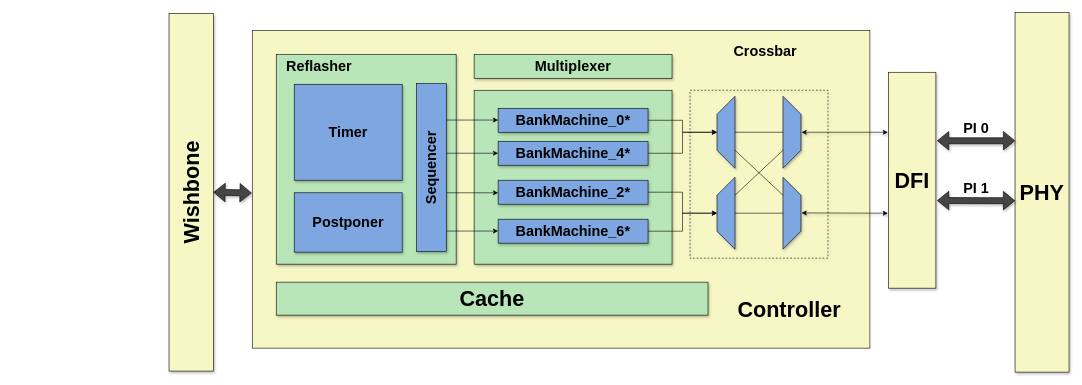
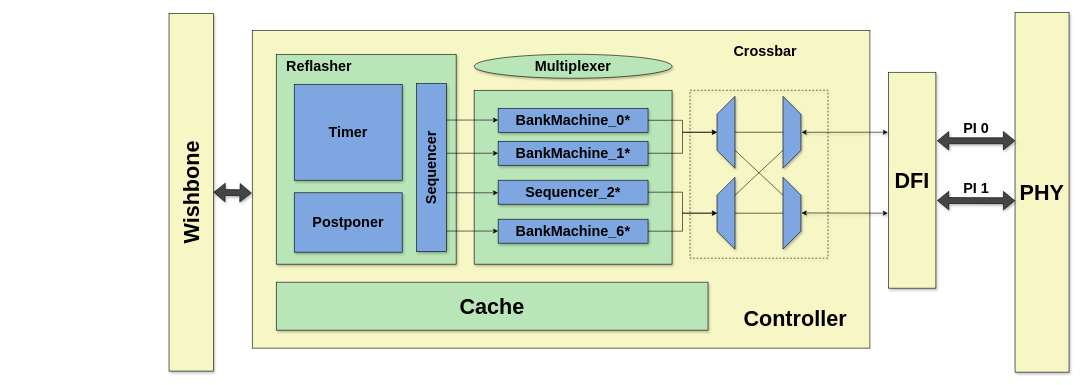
  <mxCell id="0" />
  <mxCell id="1" parent="0" />
  <mxCell id="2" value="" style="rounded=0;whiteSpace=wrap;html=1;fillColor=#F7F7C6;" parent="1" vertex="1"><mxGeometry x="420" y="50" width="1030" height="530" as="geometry" /></mxCell>
  <mxCell id="3" value="" style="rounded=0;whiteSpace=wrap;html=1;fillColor=none;dashed=1;shadow=1;" parent="1" vertex="1"><mxGeometry x="1150" y="150" width="230" height="280" as="geometry" /></mxCell>
  <mxCell id="4" value="" style="rounded=0;whiteSpace=wrap;html=1;fillColor=#B8E6B8;shadow=1;" parent="1" vertex="1"><mxGeometry x="790" y="150" width="330" height="290" as="geometry" /></mxCell>
  <mxCell id="5" style="edgeStyle=orthogonalEdgeStyle;rounded=0;orthogonalLoop=1;jettySize=auto;html=1;entryX=0.5;entryY=0;entryDx=0;entryDy=0;fillColor=#b6e3e7;" parent="1" source="43" target="8" edge="1"><mxGeometry relative="1" as="geometry" /></mxCell>
  <mxCell id="6" style="edgeStyle=orthogonalEdgeStyle;rounded=0;orthogonalLoop=1;jettySize=auto;html=1;fillColor=#b6e3e7;" parent="1" source="7" target="8" edge="1"><mxGeometry relative="1" as="geometry" /></mxCell>
  <mxCell id="7" value="&lt;span style=&quot;font-size: 24px; text-wrap: nowrap;&quot;&gt;&lt;b&gt;BankMachine_6*&lt;/b&gt;&lt;/span&gt;" style="rounded=0;whiteSpace=wrap;html=1;fillColor=#7EA6E0;shadow=1;" parent="1" vertex="1"><mxGeometry x="830" y="365" width="250" height="40" as="geometry" /></mxCell>
  <mxCell id="8" value="" style="shape=trapezoid;perimeter=trapezoidPerimeter;whiteSpace=wrap;html=1;fixedSize=1;rotation=-90;size=30;fillColor=#7EA6E0;shadow=1;" parent="1" vertex="1"><mxGeometry x="1150" y="340" width="120" height="30" as="geometry" /></mxCell>
  <mxCell id="9" value="" style="rounded=0;whiteSpace=wrap;html=1;fillColor=#B8E6B8;shadow=1;" parent="1" vertex="1"><mxGeometry x="460" y="90" width="300" height="350" as="geometry" /></mxCell>
  <mxCell id="10" value="&lt;b&gt;&lt;font style=&quot;font-size: 24px;&quot;&gt;Timer&lt;/font&gt;&lt;/b&gt;" style="rounded=0;whiteSpace=wrap;html=1;fillColor=#7EA6E0;shadow=1;" parent="1" vertex="1"><mxGeometry x="490" y="140" width="180" height="160" as="geometry" /></mxCell>
  <mxCell id="11" value="&lt;b&gt;&lt;font style=&quot;font-size: 24px;&quot;&gt;Sequencer&lt;/font&gt;&lt;/b&gt;" style="rounded=0;whiteSpace=wrap;html=1;rotation=-90;fillColor=#7EA6E0;shadow=1;" parent="1" vertex="1"><mxGeometry x="579.06" y="254.05" width="280" height="50.05" as="geometry" /></mxCell>
  <mxCell id="12" value="&lt;b&gt;&lt;font style=&quot;font-size: 24px;&quot;&gt;Postponer&lt;/font&gt;&lt;/b&gt;" style="rounded=0;whiteSpace=wrap;html=1;fillColor=#7EA6E0;shadow=1;" parent="1" vertex="1"><mxGeometry x="490" y="320.98" width="180" height="99.02" as="geometry" /></mxCell>
- <mxCell id="13" value="&lt;font style=&quot;font-size: 24px;&quot;&gt;&lt;b style=&quot;&quot;&gt;Multiplexer&lt;/b&gt;&lt;/font&gt;" style="rounded=0;whiteSpace=wrap;html=1;fillColor=#B8E6B8;shadow=1;" parent="1" vertex="1"><mxGeometry x="790" y="90" width="330" height="40" as="geometry" /></mxCell>
- <mxCell id="14" value="&lt;b style=&quot;&quot;&gt;&lt;font style=&quot;font-size: 36px;&quot;&gt;Controller&lt;/font&gt;&lt;/b&gt;" style="text;html=1;align=center;verticalAlign=middle;resizable=0;points=[];autosize=1;strokeColor=none;fillColor=none;shadow=1;" parent="1" vertex="1"><mxGeometry x="1215" y="485" width="200" height="60" as="geometry" /></mxCell>
- <mxCell id="15" value="&lt;font style=&quot;font-size: 36px;&quot;&gt;&lt;b style=&quot;&quot;&gt;Cache&lt;/b&gt;&lt;/font&gt;" style="rounded=0;whiteSpace=wrap;html=1;fillColor=#B8E6B8;shadow=1;" parent="1" vertex="1"><mxGeometry x="460" y="470" width="720" height="55" as="geometry" /></mxCell>
+ <mxCell id="13" value="&lt;font style=&quot;font-size: 24px;&quot;&gt;&lt;b style=&quot;&quot;&gt;Multiplexer&lt;/b&gt;&lt;/font&gt;" style="ellipse;whiteSpace=wrap;html=1;fillColor=#B8E6B8;shadow=1;" parent="1" vertex="1"><mxGeometry x="790" y="90" width="330" height="40" as="geometry" /></mxCell>
+ <mxCell id="14" value="&lt;b style=&quot;&quot;&gt;&lt;font style=&quot;font-size: 36px;&quot;&gt;Controller&lt;/font&gt;&lt;/b&gt;" style="text;html=1;align=center;verticalAlign=middle;resizable=0;points=[];autosize=1;strokeColor=none;fillColor=none;shadow=1;" parent="1" vertex="1"><mxGeometry x="1225" y="500" width="200" height="60" as="geometry" /></mxCell>
+ <mxCell id="15" value="&lt;font style=&quot;font-size: 36px;&quot;&gt;&lt;b style=&quot;&quot;&gt;Cache&lt;/b&gt;&lt;/font&gt;" style="rounded=0;whiteSpace=wrap;html=1;fillColor=#B8E6B8;shadow=1;" parent="1" vertex="1"><mxGeometry x="460" y="470" width="720" height="80" as="geometry" /></mxCell>
  <mxCell id="16" value="" style="endArrow=classic;startArrow=classic;html=1;rounded=0;shadow=1;" parent="1" edge="1"><mxGeometry width="50" height="50" relative="1" as="geometry"><mxPoint x="1336" y="354.58" as="sourcePoint" /><mxPoint x="1480" y="355" as="targetPoint" /></mxGeometry></mxCell>
  <mxCell id="17" value="&lt;font style=&quot;font-size: 36px;&quot;&gt;&lt;b style=&quot;&quot;&gt;PHY&lt;/b&gt;&lt;/font&gt;" style="rounded=0;whiteSpace=wrap;html=1;shadow=1;fillColor=#F7F7C6;" parent="1" vertex="1"><mxGeometry x="1692" y="20" width="90" height="600" as="geometry" /></mxCell>
  <mxCell id="18" value="&lt;font style=&quot;font-size: 36px;&quot;&gt;&lt;b style=&quot;&quot;&gt;DFI&lt;/b&gt;&lt;/font&gt;" style="rounded=0;whiteSpace=wrap;html=1;fillColor=#F7F7C6;shadow=1;" parent="1" vertex="1"><mxGeometry x="1481" y="120" width="79" height="360" as="geometry" /></mxCell>
  <mxCell id="19" value="" style="shape=flexArrow;endArrow=classic;startArrow=classic;html=1;rounded=0;fillColor=#454545;shadow=1;" parent="1" edge="1"><mxGeometry width="100" height="100" relative="1" as="geometry"><mxPoint x="1562" y="333.82" as="sourcePoint" /><mxPoint x="1692" y="334.17" as="targetPoint" /></mxGeometry></mxCell>
  <mxCell id="20" value="&lt;font style=&quot;font-size: 24px;&quot;&gt;&lt;b style=&quot;&quot;&gt;Crossbar&lt;/b&gt;&lt;/font&gt;" style="text;html=1;align=center;verticalAlign=middle;resizable=0;points=[];autosize=1;strokeColor=none;fillColor=none;shadow=1;" parent="1" vertex="1"><mxGeometry x="1210" y="65" width="130" height="40" as="geometry" /></mxCell>
  <mxCell id="21" value="" style="shape=flexArrow;endArrow=classic;startArrow=classic;html=1;rounded=0;fillColor=#454545;shadow=1;" parent="1" edge="1"><mxGeometry width="100" height="100" relative="1" as="geometry"><mxPoint x="1562" y="234.17" as="sourcePoint" /><mxPoint x="1692" y="234.17" as="targetPoint" /></mxGeometry></mxCell>
  <mxCell id="22" value="&lt;font style=&quot;font-size: 24px;&quot;&gt;&lt;b&gt;PI 0&lt;/b&gt;&lt;/font&gt;" style="text;html=1;align=center;verticalAlign=middle;resizable=0;points=[];autosize=1;strokeColor=none;fillColor=none;shadow=1;" parent="1" vertex="1"><mxGeometry x="1592" y="194.17" width="70" height="40" as="geometry" /></mxCell>
  <mxCell id="23" value="&lt;font style=&quot;font-size: 24px;&quot;&gt;&lt;b&gt;PI 1&lt;/b&gt;&lt;/font&gt;" style="text;html=1;align=center;verticalAlign=middle;resizable=0;points=[];autosize=1;strokeColor=none;fillColor=none;shadow=1;" parent="1" vertex="1"><mxGeometry x="1592" y="294.17" width="70" height="40" as="geometry" /></mxCell>
  <mxCell id="24" value="" style="shape=flexArrow;endArrow=classic;startArrow=classic;html=1;rounded=0;fillColor=#454545;shadow=1;exitX=0.5;exitY=1;exitDx=0;exitDy=0;entryX=-0.001;entryY=0.512;entryDx=0;entryDy=0;entryPerimeter=0;" parent="1" source="25" target="2" edge="1"><mxGeometry width="100" height="100" relative="1" as="geometry"><mxPoint x="406" y="356.93" as="sourcePoint" /><mxPoint x="466" y="506.93" as="targetPoint" /></mxGeometry></mxCell>
  <mxCell id="25" value="&lt;font style=&quot;font-size: 36px;&quot;&gt;&lt;b style=&quot;&quot;&gt;Wishbone&lt;/b&gt;&lt;/font&gt;" style="rounded=0;whiteSpace=wrap;html=1;shadow=1;rotation=-90;fillColor=#F7F7C6;" parent="1" vertex="1"><mxGeometry x="20" y="282.97" width="596.49" height="74.05" as="geometry" /></mxCell>
  <mxCell id="26" style="edgeStyle=orthogonalEdgeStyle;rounded=0;orthogonalLoop=1;jettySize=auto;html=1;entryX=0.5;entryY=0;entryDx=0;entryDy=0;fillColor=#b6e3e7;" parent="1" source="27" target="30" edge="1"><mxGeometry relative="1" as="geometry" /></mxCell>
- <mxCell id="27" value="&lt;span style=&quot;font-size: 24px; text-wrap: nowrap;&quot;&gt;&lt;b&gt;BankMachine_4*&lt;/b&gt;&lt;/span&gt;" style="rounded=0;whiteSpace=wrap;html=1;fillColor=#7EA6E0;shadow=1;" parent="1" vertex="1"><mxGeometry x="830" y="235.05" width="250" height="40" as="geometry" /></mxCell>
+ <mxCell id="27" value="&lt;span style=&quot;font-size: 24px; text-wrap: nowrap;&quot;&gt;&lt;b&gt;BankMachine_1*&lt;/b&gt;&lt;/span&gt;" style="rounded=0;whiteSpace=wrap;html=1;fillColor=#7EA6E0;shadow=1;" parent="1" vertex="1"><mxGeometry x="830" y="235.05" width="250" height="40" as="geometry" /></mxCell>
  <mxCell id="28" style="edgeStyle=orthogonalEdgeStyle;rounded=0;orthogonalLoop=1;jettySize=auto;html=1;exitX=1;exitY=0.5;exitDx=0;exitDy=0;entryX=0.5;entryY=0;entryDx=0;entryDy=0;fillColor=#b6e3e7;" parent="1" source="29" target="30" edge="1"><mxGeometry relative="1" as="geometry" /></mxCell>
  <mxCell id="29" value="&lt;span style=&quot;font-size: 24px; text-wrap: nowrap;&quot;&gt;&lt;b&gt;BankMachine_0*&lt;/b&gt;&lt;/span&gt;" style="rounded=0;whiteSpace=wrap;html=1;fillColor=#7EA6E0;shadow=1;" parent="1" vertex="1"><mxGeometry x="830" y="180.05" width="250" height="40" as="geometry" /></mxCell>
  <mxCell id="30" value="" style="shape=trapezoid;perimeter=trapezoidPerimeter;whiteSpace=wrap;html=1;fixedSize=1;rotation=-90;size=30;fillColor=#7EA6E0;shadow=1;" parent="1" vertex="1"><mxGeometry x="1150" y="205.05" width="120" height="30" as="geometry" /></mxCell>
  <mxCell id="31" value="" style="shape=trapezoid;perimeter=trapezoidPerimeter;whiteSpace=wrap;html=1;fixedSize=1;rotation=90;size=30;fillColor=#7EA6E0;shadow=1;" parent="1" vertex="1"><mxGeometry x="1260" y="205.05" width="120" height="30" as="geometry" /></mxCell>
  <mxCell id="32" value="" style="shape=trapezoid;perimeter=trapezoidPerimeter;whiteSpace=wrap;html=1;fixedSize=1;rotation=90;size=30;fillColor=#7EA6E0;shadow=1;" parent="1" vertex="1"><mxGeometry x="1260" y="340" width="120" height="30" as="geometry" /></mxCell>
  <mxCell id="33" value="" style="endArrow=none;html=1;rounded=0;entryX=0.25;entryY=1;entryDx=0;entryDy=0;exitX=0.25;exitY=1;exitDx=0;exitDy=0;fillColor=#b6e3e7;" parent="1" source="30" target="32" edge="1"><mxGeometry width="50" height="50" relative="1" as="geometry"><mxPoint x="1225" y="245" as="sourcePoint" /><mxPoint x="1275" y="195.05" as="targetPoint" /></mxGeometry></mxCell>
  <mxCell id="34" value="" style="endArrow=none;html=1;rounded=0;entryX=0.5;entryY=1;entryDx=0;entryDy=0;exitX=0.5;exitY=1;exitDx=0;exitDy=0;fillColor=#b6e3e7;" parent="1" source="30" target="31" edge="1"><mxGeometry width="50" height="50" relative="1" as="geometry"><mxPoint x="1100" y="340" as="sourcePoint" /><mxPoint x="1150" y="290" as="targetPoint" /></mxGeometry></mxCell>
  <mxCell id="35" value="" style="endArrow=none;html=1;rounded=0;entryX=0.5;entryY=1;entryDx=0;entryDy=0;exitX=0.5;exitY=1;exitDx=0;exitDy=0;fillColor=#b6e3e7;" parent="1" source="8" target="32" edge="1"><mxGeometry width="50" height="50" relative="1" as="geometry"><mxPoint x="1265" y="254.6" as="sourcePoint" /><mxPoint x="1345" y="254.6" as="targetPoint" /></mxGeometry></mxCell>
  <mxCell id="36" value="" style="endArrow=none;html=1;rounded=0;entryX=0.75;entryY=1;entryDx=0;entryDy=0;exitX=0.75;exitY=1;exitDx=0;exitDy=0;fillColor=#b6e3e7;" parent="1" source="8" target="31" edge="1"><mxGeometry width="50" height="50" relative="1" as="geometry"><mxPoint x="1225" y="290.05" as="sourcePoint" /><mxPoint x="1305" y="290.05" as="targetPoint" /></mxGeometry></mxCell>
  <mxCell id="37" value="&lt;font style=&quot;font-size: 24px;&quot;&gt;&lt;b&gt;Reflasher&lt;/b&gt;&lt;/font&gt;" style="text;html=1;align=center;verticalAlign=middle;resizable=0;points=[];autosize=1;strokeColor=none;fillColor=none;" parent="1" vertex="1"><mxGeometry x="466" y="90" width="130" height="40" as="geometry" /></mxCell>
  <mxCell id="38" value="" style="endArrow=classic;html=1;rounded=0;exitX=0.768;exitY=1.003;exitDx=0;exitDy=0;exitPerimeter=0;fillColor=#b6e3e7;" parent="1" edge="1"><mxGeometry width="50" height="50" relative="1" as="geometry"><mxPoint x="744" y="255.02" as="sourcePoint" /><mxPoint x="830" y="255.02" as="targetPoint" /></mxGeometry></mxCell>
  <mxCell id="39" value="" style="endArrow=classic;html=1;rounded=0;exitX=0.768;exitY=1.003;exitDx=0;exitDy=0;exitPerimeter=0;fillColor=#b6e3e7;" parent="1" edge="1"><mxGeometry width="50" height="50" relative="1" as="geometry"><mxPoint x="744" y="320.98" as="sourcePoint" /><mxPoint x="830" y="320.98" as="targetPoint" /></mxGeometry></mxCell>
  <mxCell id="40" value="" style="endArrow=classic;html=1;rounded=0;exitX=0.768;exitY=1.003;exitDx=0;exitDy=0;exitPerimeter=0;fillColor=#b6e3e7;" parent="1" edge="1"><mxGeometry width="50" height="50" relative="1" as="geometry"><mxPoint x="744" y="384.79" as="sourcePoint" /><mxPoint x="830" y="384.79" as="targetPoint" /></mxGeometry></mxCell>
  <mxCell id="41" value="" style="endArrow=classic;html=1;rounded=0;exitX=0.768;exitY=1.003;exitDx=0;exitDy=0;exitPerimeter=0;fillColor=#b6e3e7;" parent="1" edge="1"><mxGeometry width="50" height="50" relative="1" as="geometry"><mxPoint x="744" y="199.69" as="sourcePoint" /><mxPoint x="830" y="199.69" as="targetPoint" /></mxGeometry></mxCell>
  <mxCell id="42" value="" style="endArrow=classic;startArrow=classic;html=1;rounded=0;shadow=1;" parent="1" edge="1"><mxGeometry width="50" height="50" relative="1" as="geometry"><mxPoint x="1336" y="220.05" as="sourcePoint" /><mxPoint x="1480" y="220" as="targetPoint" /></mxGeometry></mxCell>
- <mxCell id="43" value="&lt;span style=&quot;font-size: 24px; text-wrap: nowrap;&quot;&gt;&lt;b&gt;BankMachine_2*&lt;/b&gt;&lt;/span&gt;" style="rounded=0;whiteSpace=wrap;html=1;fillColor=#7EA6E0;shadow=1;" parent="1" vertex="1"><mxGeometry x="830" y="300" width="250" height="40" as="geometry" /></mxCell>
+ <mxCell id="43" value="&lt;span style=&quot;font-size: 24px; text-wrap: nowrap;&quot;&gt;&lt;b&gt;Sequencer_2*&lt;/b&gt;&lt;/span&gt;" style="rounded=0;whiteSpace=wrap;html=1;fillColor=#7EA6E0;shadow=1;" parent="1" vertex="1"><mxGeometry x="830" y="300" width="250" height="40" as="geometry" /></mxCell>
